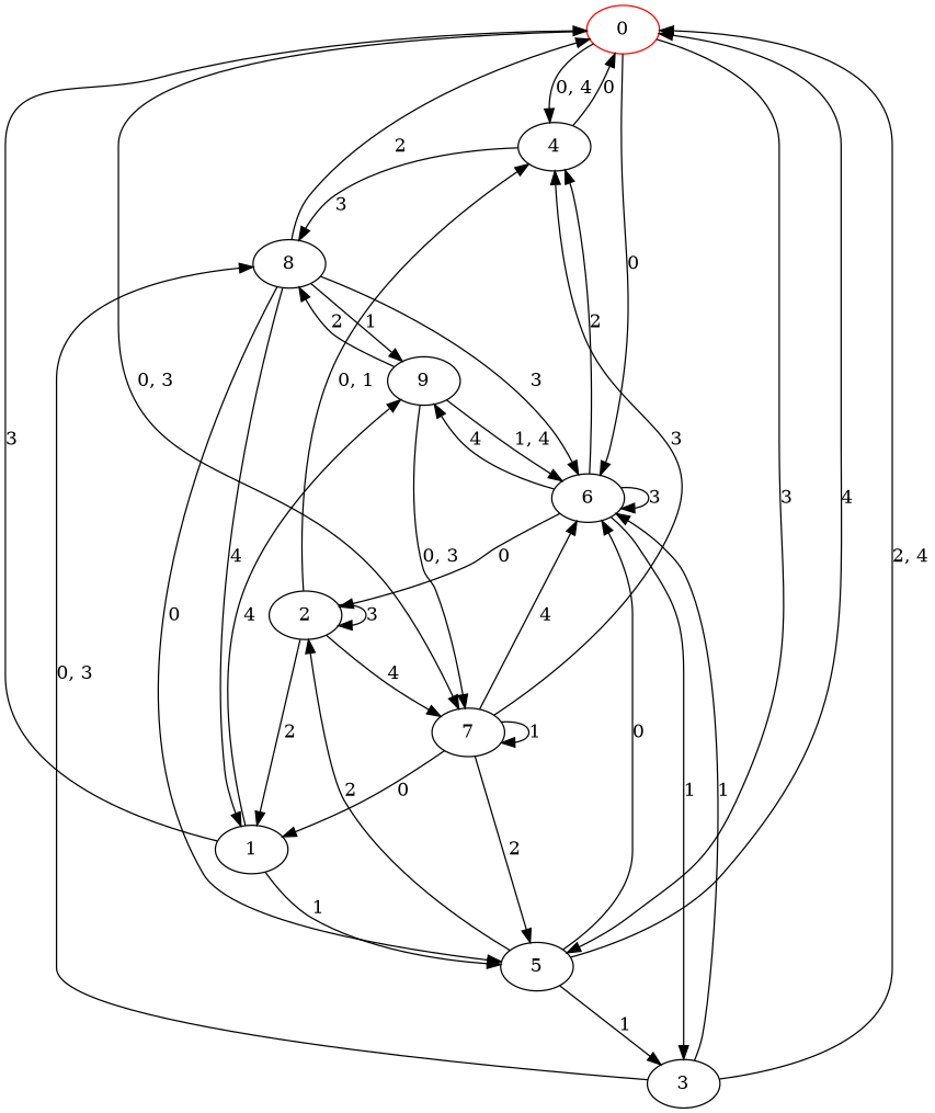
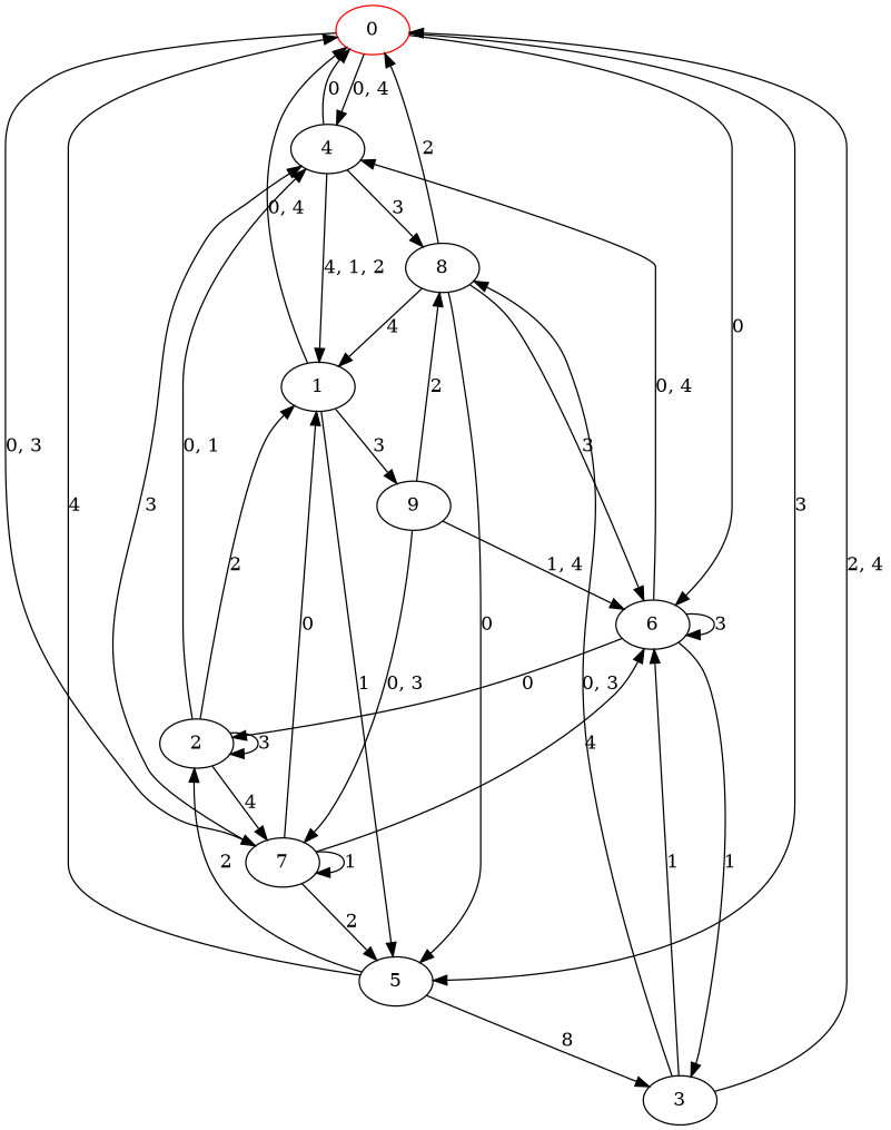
  digraph {
    n1 [color=red label=0]
    n2 [label=4]
    n3 [label=5]
    n4 [label=6]
    n5 [label=7]
    n6 [label=1]
    n7 [label=8]
    n8 [label=2]
    n9 [label=3]
    n10 [label=9]
    n1 -> n2 [label="0, 4"]
    n1 -> n3 [label=3]
    n1 -> n4 [label=0]
    n1 -> n5 [label="0, 3"]
    n2 -> n1 [label=0]
+   n2 -> n6 [label="4, 1, 2"]
    n2 -> n7 [label=3]
    n3 -> n1 [label=4]
-   n3 -> n4 [label=0]
    n3 -> n8 [label=2]
-   n3 -> n9 [label=1]
-   n4 -> n2 [label=2]
+   n3 -> n9 [label=8]
+   n4 -> n2 [label="0, 4"]
    n4 -> n4 [label=3]
    n4 -> n8 [label=0]
    n4 -> n9 [label=1]
-   n4 -> n10 [label=4]
    n5 -> n2 [label=3]
    n5 -> n3 [label=2]
    n5 -> n4 [label=4]
    n5 -> n5 [label=1]
    n5 -> n6 [label=0]
-   n6 -> n1 [label=3]
+   n6 -> n1 [label="0, 4"]
    n6 -> n3 [label=1]
-   n6 -> n10 [label=4]
+   n6 -> n10 [label=3]
    n7 -> n1 [label=2]
    n7 -> n3 [label=0]
    n7 -> n4 [label=3]
    n7 -> n6 [label=4]
-   n7 -> n10 [label=1]
    n8 -> n2 [label="0, 1"]
    n8 -> n5 [label=4]
    n8 -> n6 [label=2]
    n8 -> n8 [label=3]
    n9 -> n1 [label="2, 4"]
    n9 -> n4 [label=1]
    n9 -> n7 [label="0, 3"]
    n10 -> n4 [label="1, 4"]
    n10 -> n5 [label="0, 3"]
    n10 -> n7 [label=2]
  }
